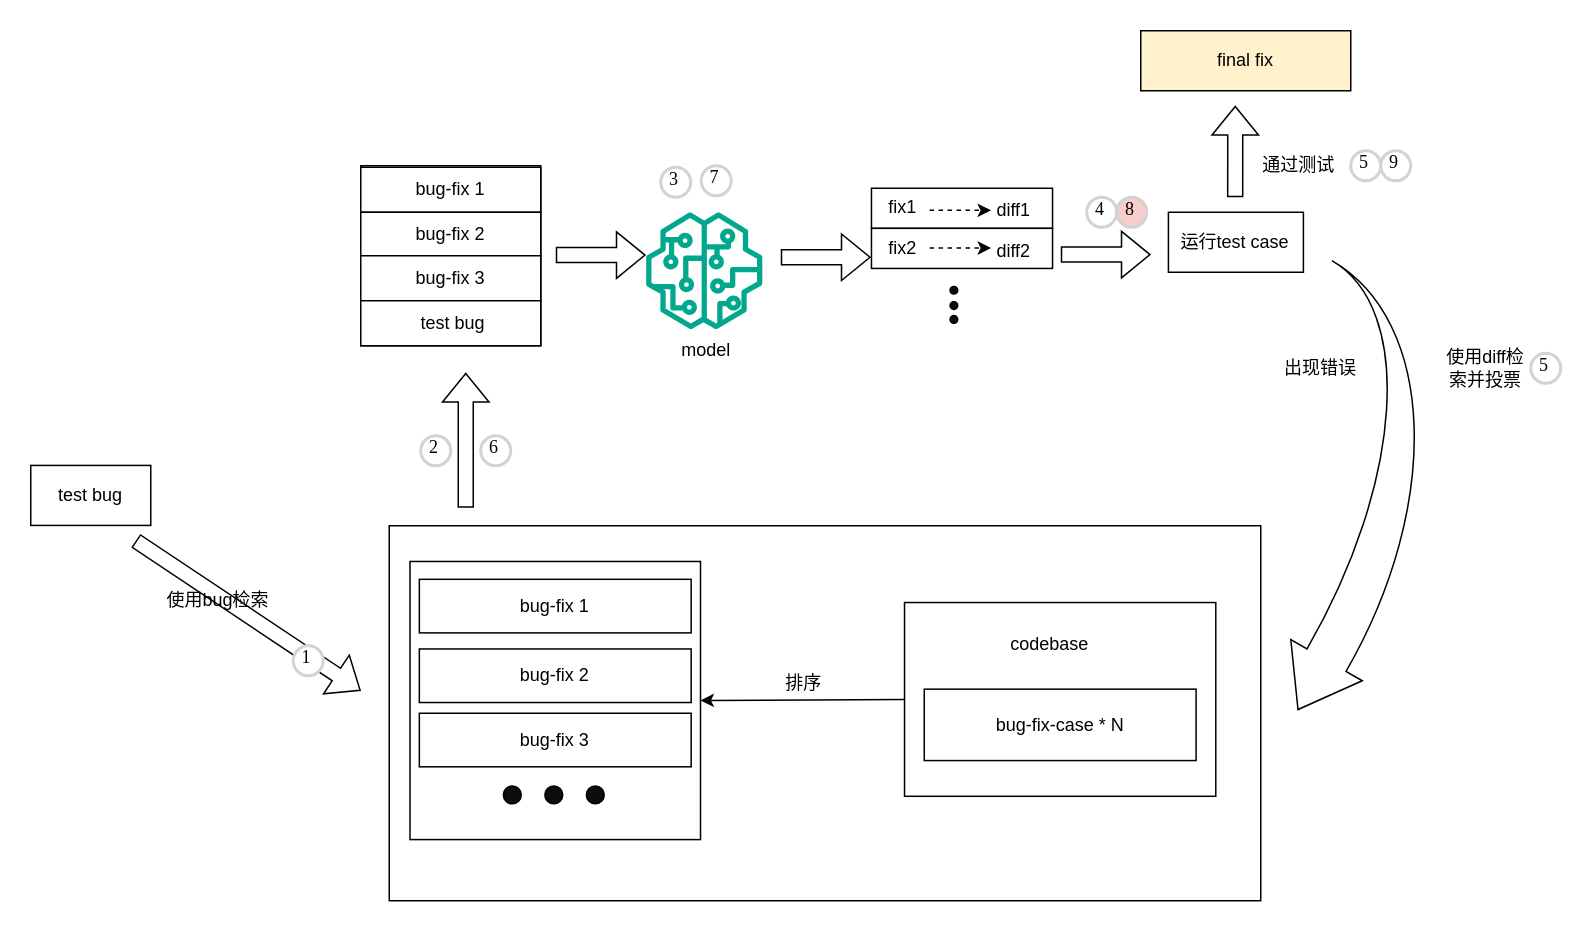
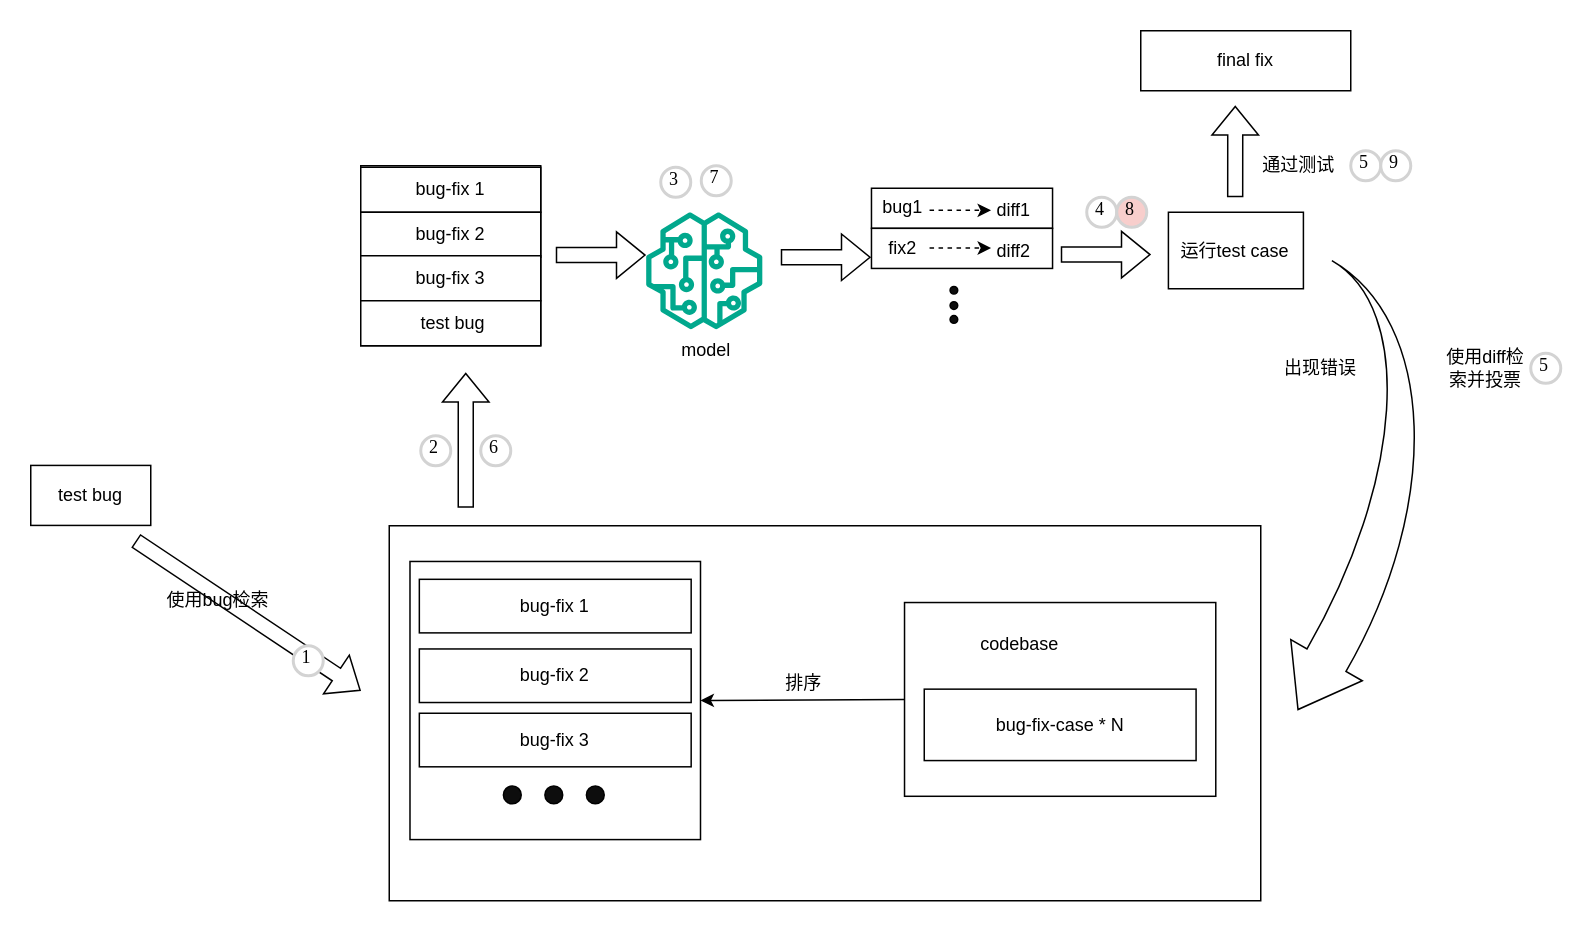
  <mxCell id="0" />
  <mxCell id="1" parent="0" />
  <mxCell id="2" value="" style="group" vertex="1" connectable="0" parent="1"><mxGeometry x="20" y="20" width="1020" height="580" as="geometry" /></mxCell>
  <mxCell id="3" value="" style="group" vertex="1" connectable="0" parent="2"><mxGeometry x="410" y="121" width="78" height="107" as="geometry" /></mxCell>
  <mxCell id="4" value="" style="sketch=0;outlineConnect=0;fontColor=#232F3E;gradientColor=none;fillColor=#01A88D;strokeColor=none;dashed=0;verticalLabelPosition=bottom;verticalAlign=top;align=center;html=1;fontSize=12;fontStyle=0;aspect=fixed;pointerEvents=1;shape=mxgraph.aws4.sagemaker_model;" vertex="1" parent="3"><mxGeometry width="78" height="78" as="geometry" /></mxCell>
  <mxCell id="5" value="model" style="text;html=1;align=center;verticalAlign=middle;resizable=0;points=[];autosize=1;strokeColor=none;fillColor=none;" vertex="1" parent="3"><mxGeometry x="10" y="77" width="60" height="30" as="geometry" /></mxCell>
  <mxCell id="6" value="" style="group" vertex="1" connectable="0" parent="2"><mxGeometry x="550" y="105" width="136.67" height="90" as="geometry" /></mxCell>
  <mxCell id="7" value="" style="rounded=0;whiteSpace=wrap;html=1;container=0;" vertex="1" parent="6"><mxGeometry x="10.48" width="120.723" height="26.73" as="geometry" /></mxCell>
- <mxCell id="8" value="fix1" style="text;html=1;align=center;verticalAlign=middle;whiteSpace=wrap;rounded=0;container=0;" vertex="1" parent="6"><mxGeometry y="5.182" width="62.868" height="16.364" as="geometry" /></mxCell>
+ <mxCell id="8" value="bug1" style="text;html=1;align=center;verticalAlign=middle;whiteSpace=wrap;rounded=0;container=0;" vertex="1" parent="6"><mxGeometry y="5.182" width="62.868" height="16.364" as="geometry" /></mxCell>
  <mxCell id="9" value="" style="rounded=0;whiteSpace=wrap;html=1;container=0;" vertex="1" parent="6"><mxGeometry x="10.48" y="26.73" width="120.723" height="26.73" as="geometry" /></mxCell>
  <mxCell id="10" value="fix2" style="text;html=1;align=center;verticalAlign=middle;whiteSpace=wrap;rounded=0;container=0;" vertex="1" parent="6"><mxGeometry y="31.909" width="62.868" height="16.364" as="geometry" /></mxCell>
  <mxCell id="11" value="diff1" style="text;html=1;align=center;verticalAlign=middle;whiteSpace=wrap;rounded=0;container=0;" vertex="1" parent="6"><mxGeometry x="73.802" y="6.818" width="62.868" height="16.364" as="geometry" /></mxCell>
  <mxCell id="12" value="diff2" style="text;html=1;align=center;verticalAlign=middle;whiteSpace=wrap;rounded=0;container=0;" vertex="1" parent="6"><mxGeometry x="73.802" y="33.851" width="62.868" height="16.364" as="geometry" /></mxCell>
  <mxCell id="13" value="" style="endArrow=classic;html=1;rounded=0;dashed=1;" edge="1" parent="6"><mxGeometry width="50" height="50" relative="1" as="geometry"><mxPoint x="49.201" y="14.719" as="sourcePoint" /><mxPoint x="90.202" y="14.719" as="targetPoint" /></mxGeometry></mxCell>
  <mxCell id="14" value="" style="endArrow=classic;html=1;rounded=0;dashed=1;" edge="1" parent="6"><mxGeometry width="50" height="50" relative="1" as="geometry"><mxPoint x="49.201" y="39.813" as="sourcePoint" /><mxPoint x="90.202" y="39.813" as="targetPoint" /></mxGeometry></mxCell>
  <mxCell id="15" value="" style="group" vertex="1" connectable="0" parent="6"><mxGeometry x="62.871" y="65.455" width="5.125" height="24.545" as="geometry" /></mxCell>
  <mxCell id="16" value="" style="ellipse;whiteSpace=wrap;html=1;aspect=fixed;fillColor=#0d0d0d;container=0;" vertex="1" parent="15"><mxGeometry width="5.114" height="5.114" as="geometry" /></mxCell>
  <mxCell id="17" value="" style="ellipse;whiteSpace=wrap;html=1;aspect=fixed;fillColor=#0d0d0d;container=0;" vertex="1" parent="15"><mxGeometry y="10.227" width="5.114" height="5.114" as="geometry" /></mxCell>
  <mxCell id="18" value="" style="ellipse;whiteSpace=wrap;html=1;aspect=fixed;fillColor=#0d0d0d;container=0;" vertex="1" parent="15"><mxGeometry y="19.432" width="5.114" height="5.114" as="geometry" /></mxCell>
  <mxCell id="19" value="" style="html=1;shadow=0;dashed=0;align=center;verticalAlign=middle;shape=mxgraph.arrows2.jumpInArrow;dy=15;dx=38;arrowHead=55;rotation=120;" vertex="1" parent="2"><mxGeometry x="732.83" y="231" width="270.42" height="157.56" as="geometry" /></mxCell>
  <mxCell id="20" value="使用diff检索并投票" style="text;html=1;align=center;verticalAlign=middle;whiteSpace=wrap;rounded=0;" vertex="1" parent="2"><mxGeometry x="940" y="210" width="60" height="30" as="geometry" /></mxCell>
  <mxCell id="21" value="" style="rounded=0;whiteSpace=wrap;html=1;" vertex="1" parent="2"><mxGeometry x="220" y="90" width="120" height="120" as="geometry" /></mxCell>
  <mxCell id="22" value="bug-fix 1" style="rounded=0;whiteSpace=wrap;html=1;" vertex="1" parent="2"><mxGeometry x="220" y="91" width="120" height="30" as="geometry" /></mxCell>
  <mxCell id="23" value="bug-fix 2" style="rounded=0;whiteSpace=wrap;html=1;" vertex="1" parent="2"><mxGeometry x="220" y="121" width="120" height="30" as="geometry" /></mxCell>
  <mxCell id="24" value="bug-fix 3" style="rounded=0;whiteSpace=wrap;html=1;" vertex="1" parent="2"><mxGeometry x="220" y="150" width="120" height="30" as="geometry" /></mxCell>
  <mxCell id="25" value="&amp;nbsp;test bug" style="rounded=0;whiteSpace=wrap;html=1;" vertex="1" parent="2"><mxGeometry x="220" y="180" width="120" height="30" as="geometry" /></mxCell>
  <mxCell id="26" value="test bug" style="rounded=0;whiteSpace=wrap;html=1;" vertex="1" parent="2"><mxGeometry y="289.78" width="80" height="40" as="geometry" /></mxCell>
  <mxCell id="27" value="" style="group" vertex="1" connectable="0" parent="2"><mxGeometry x="239" y="330" width="581" height="250" as="geometry" /></mxCell>
  <mxCell id="28" value="" style="rounded=0;whiteSpace=wrap;html=1;" vertex="1" parent="27"><mxGeometry width="581" height="250.0" as="geometry" /></mxCell>
  <mxCell id="29" value="" style="group" vertex="1" connectable="0" parent="27"><mxGeometry x="343.523" y="51.19" width="207.5" height="129.167" as="geometry" /></mxCell>
  <mxCell id="30" value="" style="rounded=0;whiteSpace=wrap;html=1;" vertex="1" parent="29"><mxGeometry width="207.5" height="129.167" as="geometry" /></mxCell>
- <mxCell id="31" value="codebase" style="text;html=1;align=center;verticalAlign=middle;whiteSpace=wrap;rounded=0;" vertex="1" parent="29"><mxGeometry x="55.333" y="10.119" width="83" height="35.714" as="geometry" /></mxCell>
+ <mxCell id="31" value="codebase" style="text;html=1;align=center;verticalAlign=middle;whiteSpace=wrap;rounded=0;" vertex="1" parent="29"><mxGeometry x="35.333" y="10.119" width="83" height="35.714" as="geometry" /></mxCell>
  <mxCell id="32" value="bug-fix-case * N" style="rounded=0;whiteSpace=wrap;html=1;" vertex="1" parent="29"><mxGeometry x="13.142" y="57.738" width="181.217" height="47.619" as="geometry" /></mxCell>
  <mxCell id="33" value="" style="endArrow=classic;html=1;rounded=0;exitX=0;exitY=0.5;exitDx=0;exitDy=0;entryX=1;entryY=0.5;entryDx=0;entryDy=0;" edge="1" parent="27" source="30" target="36"><mxGeometry width="50" height="50" relative="1" as="geometry"><mxPoint x="166" y="98.81" as="sourcePoint" /><mxPoint x="235.167" y="39.286" as="targetPoint" /></mxGeometry></mxCell>
  <mxCell id="34" value="排序" style="text;html=1;align=center;verticalAlign=middle;whiteSpace=wrap;rounded=0;" vertex="1" parent="27"><mxGeometry x="235.167" y="86.905" width="83" height="35.714" as="geometry" /></mxCell>
  <mxCell id="35" value="" style="group" vertex="1" connectable="0" parent="27"><mxGeometry x="13.833" y="23.81" width="193.667" height="185.417" as="geometry" /></mxCell>
  <mxCell id="36" value="" style="rounded=0;whiteSpace=wrap;html=1;" vertex="1" parent="35"><mxGeometry width="193.667" height="185.417" as="geometry" /></mxCell>
  <mxCell id="37" value="bug-fix 1" style="rounded=0;whiteSpace=wrap;html=1;" vertex="1" parent="35"><mxGeometry x="6.225" y="11.905" width="181.217" height="35.714" as="geometry" /></mxCell>
  <mxCell id="38" value="bug-fix 2" style="rounded=0;whiteSpace=wrap;html=1;" vertex="1" parent="35"><mxGeometry x="6.225" y="58.333" width="181.217" height="35.714" as="geometry" /></mxCell>
  <mxCell id="39" value="bug-fix 3" style="rounded=0;whiteSpace=wrap;html=1;" vertex="1" parent="35"><mxGeometry x="6.225" y="101.19" width="181.217" height="35.714" as="geometry" /></mxCell>
  <mxCell id="40" value="" style="group" vertex="1" connectable="0" parent="35"><mxGeometry x="62.25" y="149.702" width="69.167" height="11.905" as="geometry" /></mxCell>
  <mxCell id="41" value="" style="ellipse;whiteSpace=wrap;html=1;aspect=fixed;fillColor=#0d0d0d;container=0;" vertex="1" parent="40"><mxGeometry width="11.905" height="11.905" as="geometry" /></mxCell>
  <mxCell id="42" value="" style="ellipse;whiteSpace=wrap;html=1;aspect=fixed;fillColor=#0d0d0d;container=0;" vertex="1" parent="40"><mxGeometry x="27.667" width="11.905" height="11.905" as="geometry" /></mxCell>
  <mxCell id="43" value="" style="ellipse;whiteSpace=wrap;html=1;aspect=fixed;fillColor=#0d0d0d;container=0;" vertex="1" parent="40"><mxGeometry x="55.333" width="11.905" height="11.905" as="geometry" /></mxCell>
  <mxCell id="44" value="" style="shape=flexArrow;endArrow=classic;html=1;rounded=0;" edge="1" parent="2"><mxGeometry width="50" height="50" relative="1" as="geometry"><mxPoint x="70" y="340" as="sourcePoint" /><mxPoint x="220" y="440" as="targetPoint" /></mxGeometry></mxCell>
  <mxCell id="45" value="" style="shape=flexArrow;endArrow=classic;html=1;rounded=0;" edge="1" parent="2"><mxGeometry width="50" height="50" relative="1" as="geometry"><mxPoint x="290" y="318" as="sourcePoint" /><mxPoint x="290" y="228" as="targetPoint" /></mxGeometry></mxCell>
  <mxCell id="46" value="" style="shape=flexArrow;endArrow=classic;html=1;rounded=0;exitX=1;exitY=0;exitDx=0;exitDy=0;" edge="1" parent="2"><mxGeometry width="50" height="50" relative="1" as="geometry"><mxPoint x="350" y="149.58" as="sourcePoint" /><mxPoint x="410" y="149.58" as="targetPoint" /></mxGeometry></mxCell>
  <mxCell id="47" value="" style="shape=flexArrow;endArrow=classic;html=1;rounded=0;exitX=1;exitY=0;exitDx=0;exitDy=0;" edge="1" parent="2"><mxGeometry width="50" height="50" relative="1" as="geometry"><mxPoint x="500" y="151" as="sourcePoint" /><mxPoint x="560" y="151" as="targetPoint" /></mxGeometry></mxCell>
  <mxCell id="48" value="使用bug检索" style="text;html=1;align=center;verticalAlign=middle;whiteSpace=wrap;rounded=0;" vertex="1" parent="2"><mxGeometry x="85" y="365" width="80" height="30" as="geometry" /></mxCell>
  <mxCell id="49" value="1" style="ellipse;whiteSpace=wrap;html=1;aspect=fixed;strokeWidth=2;fontFamily=Tahoma;spacingBottom=4;spacingRight=2;strokeColor=#d3d3d3;" vertex="1" parent="2"><mxGeometry x="175" y="410" width="20" height="20" as="geometry" /></mxCell>
  <mxCell id="50" value="2" style="ellipse;whiteSpace=wrap;html=1;aspect=fixed;strokeWidth=2;fontFamily=Tahoma;spacingBottom=4;spacingRight=2;strokeColor=#d3d3d3;" vertex="1" parent="2"><mxGeometry x="260" y="270" width="20" height="20" as="geometry" /></mxCell>
  <mxCell id="51" value="3" style="ellipse;whiteSpace=wrap;html=1;aspect=fixed;strokeWidth=2;fontFamily=Tahoma;spacingBottom=4;spacingRight=2;strokeColor=#d3d3d3;" vertex="1" parent="2"><mxGeometry x="420" y="91" width="20" height="20" as="geometry" /></mxCell>
  <mxCell id="52" value="4" style="ellipse;whiteSpace=wrap;html=1;aspect=fixed;strokeWidth=2;fontFamily=Tahoma;spacingBottom=4;spacingRight=2;strokeColor=#d3d3d3;" vertex="1" parent="2"><mxGeometry x="704" y="111" width="20" height="20" as="geometry" /></mxCell>
  <mxCell id="53" value="5" style="ellipse;whiteSpace=wrap;html=1;aspect=fixed;strokeWidth=2;fontFamily=Tahoma;spacingBottom=4;spacingRight=2;strokeColor=#d3d3d3;" vertex="1" parent="2"><mxGeometry x="1000" y="215" width="20" height="20" as="geometry" /></mxCell>
  <mxCell id="54" value="6" style="ellipse;whiteSpace=wrap;html=1;aspect=fixed;strokeWidth=2;fontFamily=Tahoma;spacingBottom=4;spacingRight=2;strokeColor=#d3d3d3;" vertex="1" parent="2"><mxGeometry x="300" y="270" width="20" height="20" as="geometry" /></mxCell>
  <mxCell id="55" value="" style="shape=flexArrow;endArrow=classic;html=1;rounded=0;exitX=1;exitY=0;exitDx=0;exitDy=0;" edge="1" parent="2"><mxGeometry width="50" height="50" relative="1" as="geometry"><mxPoint x="686.67" y="149.2" as="sourcePoint" /><mxPoint x="746.67" y="149.2" as="targetPoint" /></mxGeometry></mxCell>
- <mxCell id="56" value="运行test case" style="rounded=0;whiteSpace=wrap;html=1;" vertex="1" parent="2"><mxGeometry x="758.44" y="121" width="90" height="40" as="geometry" /></mxCell>
+ <mxCell id="56" value="运行test case" style="rounded=0;whiteSpace=wrap;html=1;" vertex="1" parent="2"><mxGeometry x="758.44" y="121" width="90" height="51" as="geometry" /></mxCell>
  <mxCell id="57" value="出现错误" style="text;html=1;align=center;verticalAlign=middle;whiteSpace=wrap;rounded=0;" vertex="1" parent="2"><mxGeometry x="830" y="210" width="60" height="30" as="geometry" /></mxCell>
  <mxCell id="58" value="" style="shape=flexArrow;endArrow=classic;html=1;rounded=0;" edge="1" parent="2"><mxGeometry width="50" height="50" relative="1" as="geometry"><mxPoint x="802.96" y="111" as="sourcePoint" /><mxPoint x="803" y="50" as="targetPoint" /></mxGeometry></mxCell>
  <mxCell id="59" value="通过测试" style="text;html=1;align=center;verticalAlign=middle;resizable=0;points=[];autosize=1;strokeColor=none;fillColor=none;" vertex="1" parent="2"><mxGeometry x="810" y="75" width="70" height="30" as="geometry" /></mxCell>
- <mxCell id="60" value="final fix" style="rounded=0;whiteSpace=wrap;html=1;fillColor=#fff2cc;" vertex="1" parent="2"><mxGeometry x="740" width="140" height="40" as="geometry" /></mxCell>
+ <mxCell id="60" value="final fix" style="rounded=0;whiteSpace=wrap;html=1;" vertex="1" parent="2"><mxGeometry x="740" width="140" height="40" as="geometry" /></mxCell>
  <mxCell id="61" value="5" style="ellipse;whiteSpace=wrap;html=1;aspect=fixed;strokeWidth=2;fontFamily=Tahoma;spacingBottom=4;spacingRight=2;strokeColor=#d3d3d3;" vertex="1" parent="2"><mxGeometry x="880" y="80" width="20" height="20" as="geometry" /></mxCell>
  <mxCell id="62" value="7" style="ellipse;whiteSpace=wrap;html=1;aspect=fixed;strokeWidth=2;fontFamily=Tahoma;spacingBottom=4;spacingRight=2;strokeColor=#d3d3d3;" vertex="1" parent="2"><mxGeometry x="447" y="90" width="20" height="20" as="geometry" /></mxCell>
  <mxCell id="63" value="8" style="ellipse;whiteSpace=wrap;html=1;aspect=fixed;strokeWidth=2;fontFamily=Tahoma;spacingBottom=4;spacingRight=2;strokeColor=#d3d3d3;fillColor=#f8cecc;" vertex="1" parent="2"><mxGeometry x="724" y="111" width="20" height="20" as="geometry" /></mxCell>
  <mxCell id="64" value="9" style="ellipse;whiteSpace=wrap;html=1;aspect=fixed;strokeWidth=2;fontFamily=Tahoma;spacingBottom=4;spacingRight=2;strokeColor=#d3d3d3;" vertex="1" parent="2"><mxGeometry x="900" y="80" width="20" height="20" as="geometry" /></mxCell>
